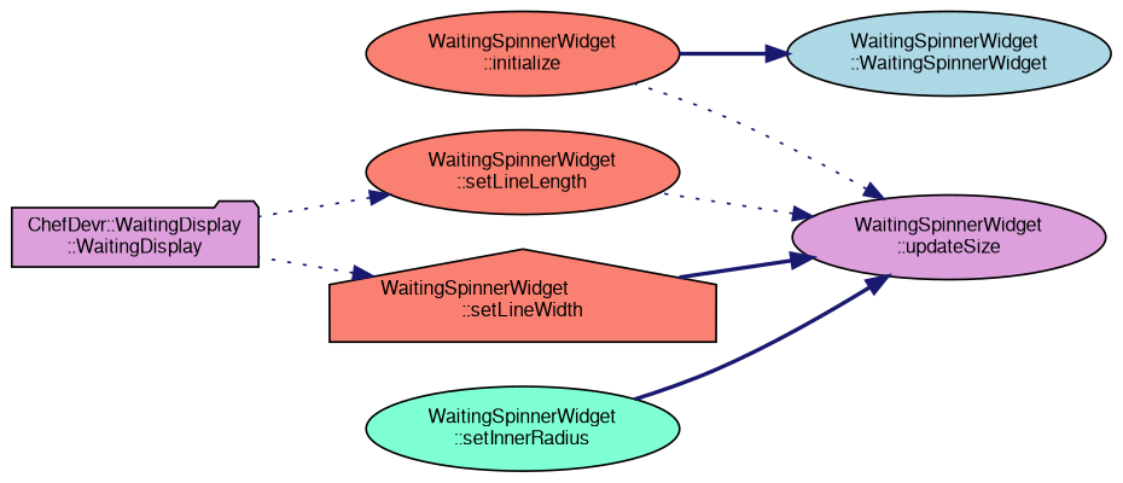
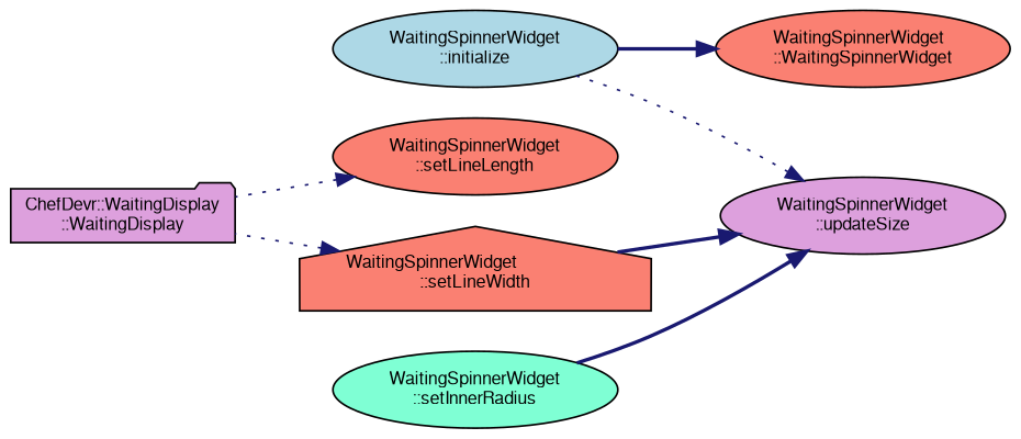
  digraph {
    rankdir=RL
    node [color=black fillcolor=plum fontname=FreeSans fontsize=10 shape=ellipse style=filled]
    edge [color=midnightblue dir=back fontname=FreeSans fontsize=10 labelfontname=FreeSans labelfontsize=10 style=dotted]
    n1 [fontcolor=black height=0.2 label="WaitingSpinnerWidget\l::updateSize" width=0.4]
-   n2 [fillcolor=salmon height=0.2 label="WaitingSpinnerWidget\l::initialize" width=0.4]
+   n2 [fillcolor=lightblue height=0.2 label="WaitingSpinnerWidget\l::initialize" width=0.4]
    n3 [fillcolor=salmon height=0.2 label="WaitingSpinnerWidget\l::setLineLength" width=0.4]
    n4 [fillcolor=salmon height=0.2 label="WaitingSpinnerWidget\l::setLineWidth" shape=house width=0.4]
    n5 [fillcolor=aquamarine height=0.2 label="WaitingSpinnerWidget\l::setInnerRadius" width=0.4]
    n6 [height=0.2 label="ChefDevr::WaitingDisplay\l::WaitingDisplay" shape=folder width=0.4]
-   n7 [fillcolor=lightblue height=0.2 label="WaitingSpinnerWidget\l::WaitingSpinnerWidget" width=0.4]
+   n7 [fillcolor=salmon height=0.2 label="WaitingSpinnerWidget\l::WaitingSpinnerWidget" width=0.4]
    n1 -> n2
-   n1 -> n3
    n1 -> n4 [style=bold]
    n1 -> n5 [style=bold]
    n3 -> n6
    n4 -> n6
    n7 -> n2 [style=bold]
  }
